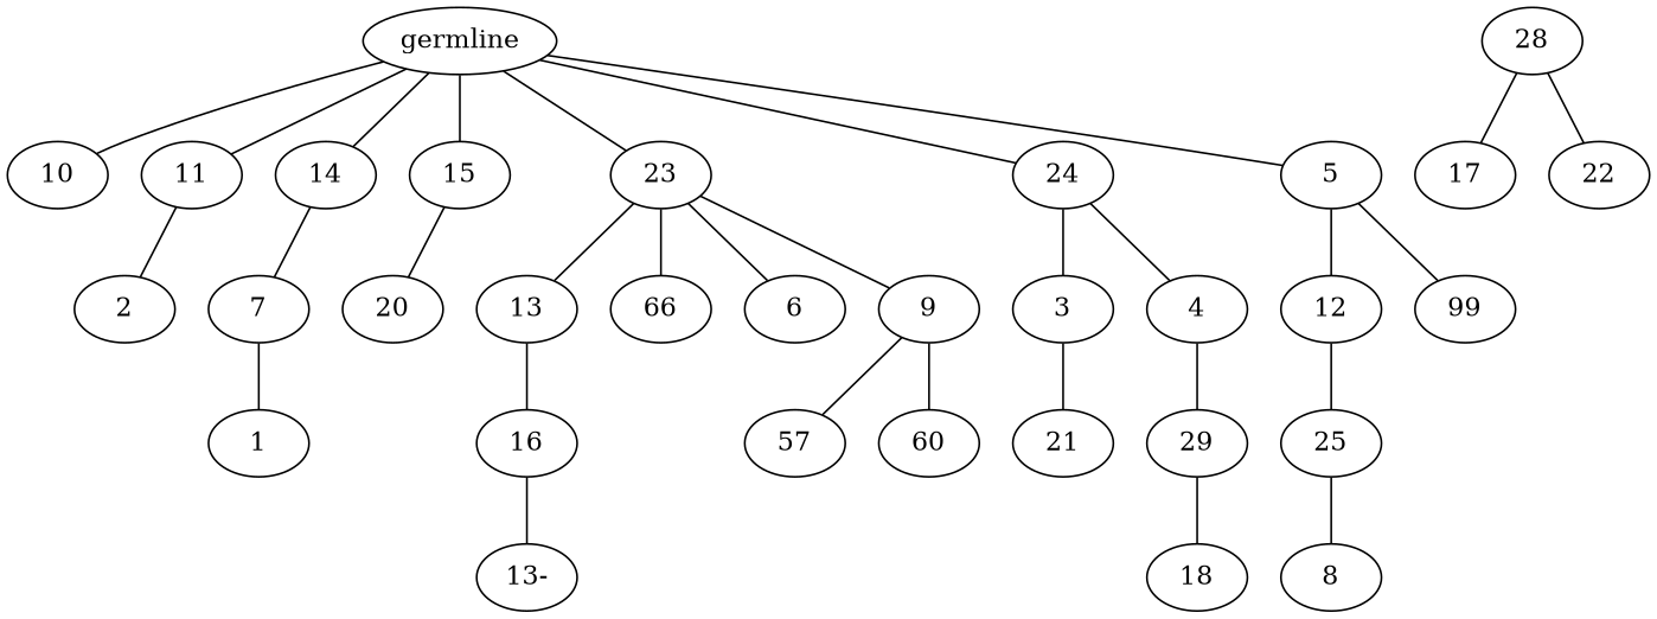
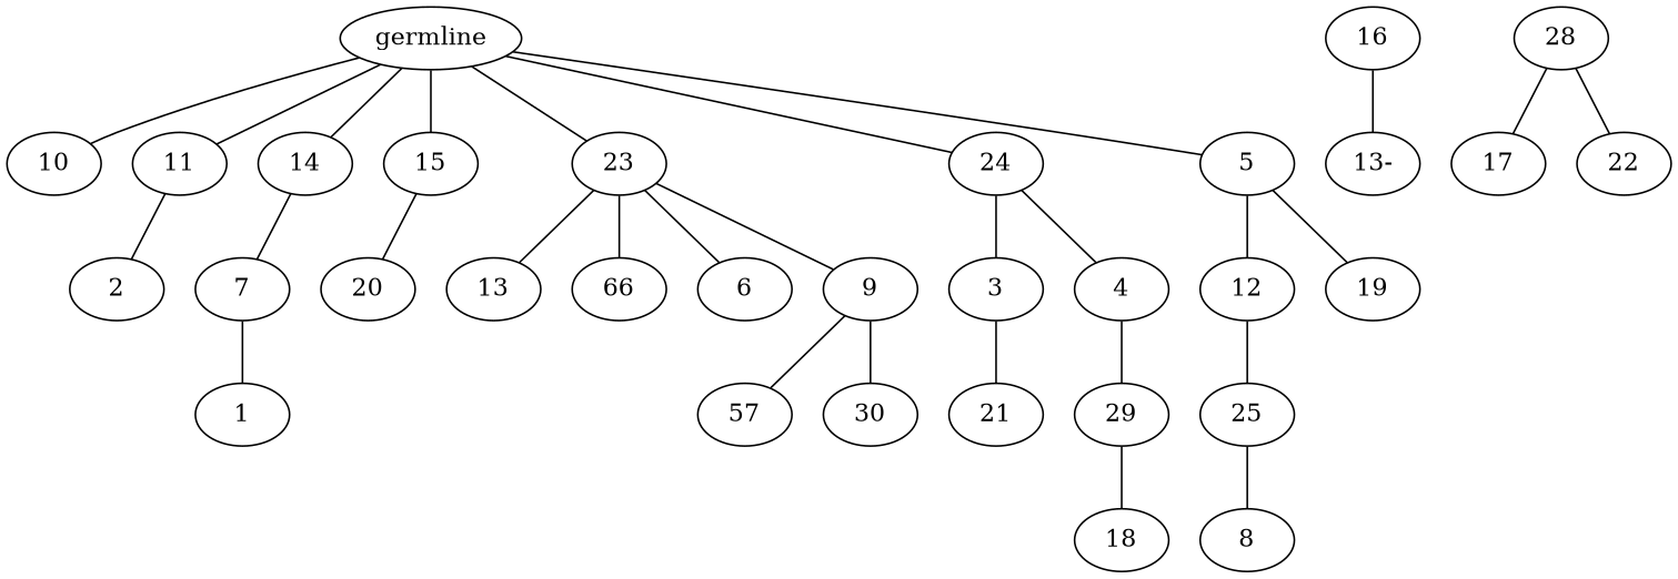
  graph {
    n1 [label=germline]
    n2 [label=10]
    n3 [label=11]
    n4 [label=14]
    n5 [label=15]
    n6 [label=23]
    n7 [label=24]
    n8 [label=5]
    n9 [label=2]
    n10 [label=7]
    n11 [label=20]
    n12 [label=13]
    n13 [label=66]
    n14 [label=6]
    n15 [label=9]
    n16 [label=3]
    n17 [label=4]
    n18 [label=12]
-   n19 [label=99]
+   n19 [label=19]
    n20 [label=1]
    n21 [label=16]
    n22 [label=57]
-   n23 [label=60]
+   n23 [label=30]
    n24 [label="13-"]
    n25 [label=28]
    n26 [label=17]
    n27 [label=22]
    n28 [label=21]
    n29 [label=29]
    n30 [label=18]
    n31 [label=25]
    n32 [label=8]
    n1 -- n2
    n1 -- n3
    n1 -- n4
    n1 -- n5
    n1 -- n6
    n1 -- n7
    n1 -- n8
    n3 -- n9
    n4 -- n10
    n5 -- n11
    n6 -- n12
    n6 -- n13
    n6 -- n14
    n6 -- n15
    n7 -- n16
    n7 -- n17
    n8 -- n18
    n8 -- n19
    n10 -- n20
-   n12 -- n21
    n15 -- n22
    n15 -- n23
    n16 -- n28
    n17 -- n29
    n18 -- n31
    n21 -- n24
    n25 -- n26
    n25 -- n27
    n29 -- n30
    n31 -- n32
  }
